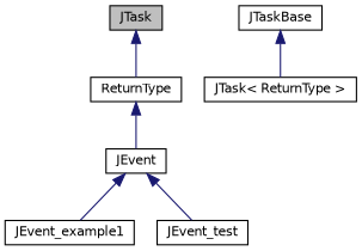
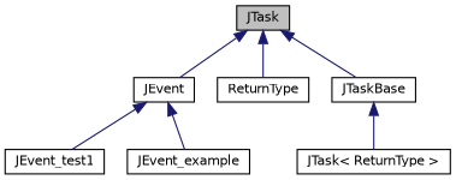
  digraph {
    node [color=black fillcolor=white fontname=Helvetica fontsize=10 shape=record style=filled]
    edge [color=midnightblue dir=back fontname=Helvetica fontsize=10 labelfontname=Helvetica labelfontsize=10 style=solid]
    n1 [fillcolor=grey75 fontcolor=black height=0.2 label=JTask width=0.4]
    n2 [height=0.2 label=JEvent width=0.4]
    n3 [height=0.2 label=ReturnType width=0.4]
    n4 [height=0.2 label=JTaskBase width=0.4]
-   n5 [height=0.2 label=JEvent_example1 width=0.4]
-   n6 [height=0.2 label=JEvent_test width=0.4]
+   n5 [height=0.2 label=JEvent_test1 width=0.4]
+   n6 [height=0.2 label=JEvent_example width=0.4]
    n7 [height=0.2 label="JTask\< ReturnType \>" width=0.4]
-   n3 -> n2
+   n1 -> n2
    n1 -> n3
+   n1 -> n4
    n2 -> n5
    n2 -> n6
    n4 -> n7
  }
